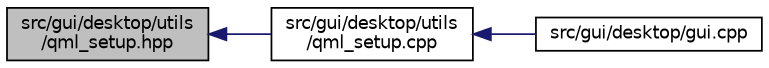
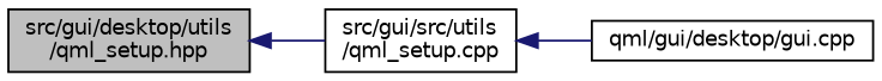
  digraph {
    rankdir=LR
    node [color=black fillcolor=white fontname=Helvetica fontsize=10 shape=record style=filled]
    edge [color=midnightblue dir=back fontname=Helvetica fontsize=10 labelfontname=Helvetica labelfontsize=10 style=solid]
    n1 [fillcolor=grey75 fontcolor=black height=0.2 label="src/gui/desktop/utils\l/qml_setup.hpp" width=0.4]
-   n2 [height=0.2 label="src/gui/desktop/utils\l/qml_setup.cpp" width=0.4]
-   n3 [height=0.2 label="src/gui/desktop/gui.cpp" width=0.4]
+   n2 [height=0.2 label="src/gui/src/utils\l/qml_setup.cpp" width=0.4]
+   n3 [height=0.2 label="qml/gui/desktop/gui.cpp" width=0.4]
    n1 -> n2
    n2 -> n3
  }
